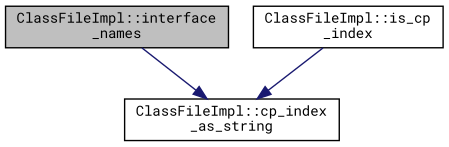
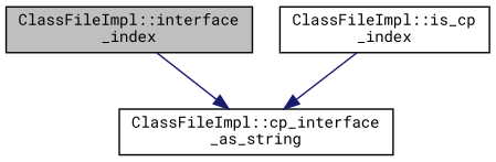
  digraph {
    fontname="Roboto Mono"
    rankdir=TB
    node [color=black fontname="Roboto Mono" fontsize=10 shape=record]
    edge [color=midnightblue fontname="Roboto Mono" fontsize=10 labelfontname=Helvetica labelfontsize=10 style=solid]
-   n1 [fillcolor=grey75 fontcolor=black height=0.2 label="ClassFileImpl::interface\l_names" style=filled width=0.4]
-   n2 [height=0.2 label="ClassFileImpl::cp_index\l_as_string" width=0.4]
+   n1 [fillcolor=grey75 fontcolor=black height=0.2 label="ClassFileImpl::interface\l_index" style=filled width=0.4]
+   n2 [height=0.2 label="ClassFileImpl::cp_interface\l_as_string" width=0.4]
    n3 [height=0.2 label="ClassFileImpl::is_cp\l_index" width=0.4]
    n1 -> n2
    n3 -> n2
  }
